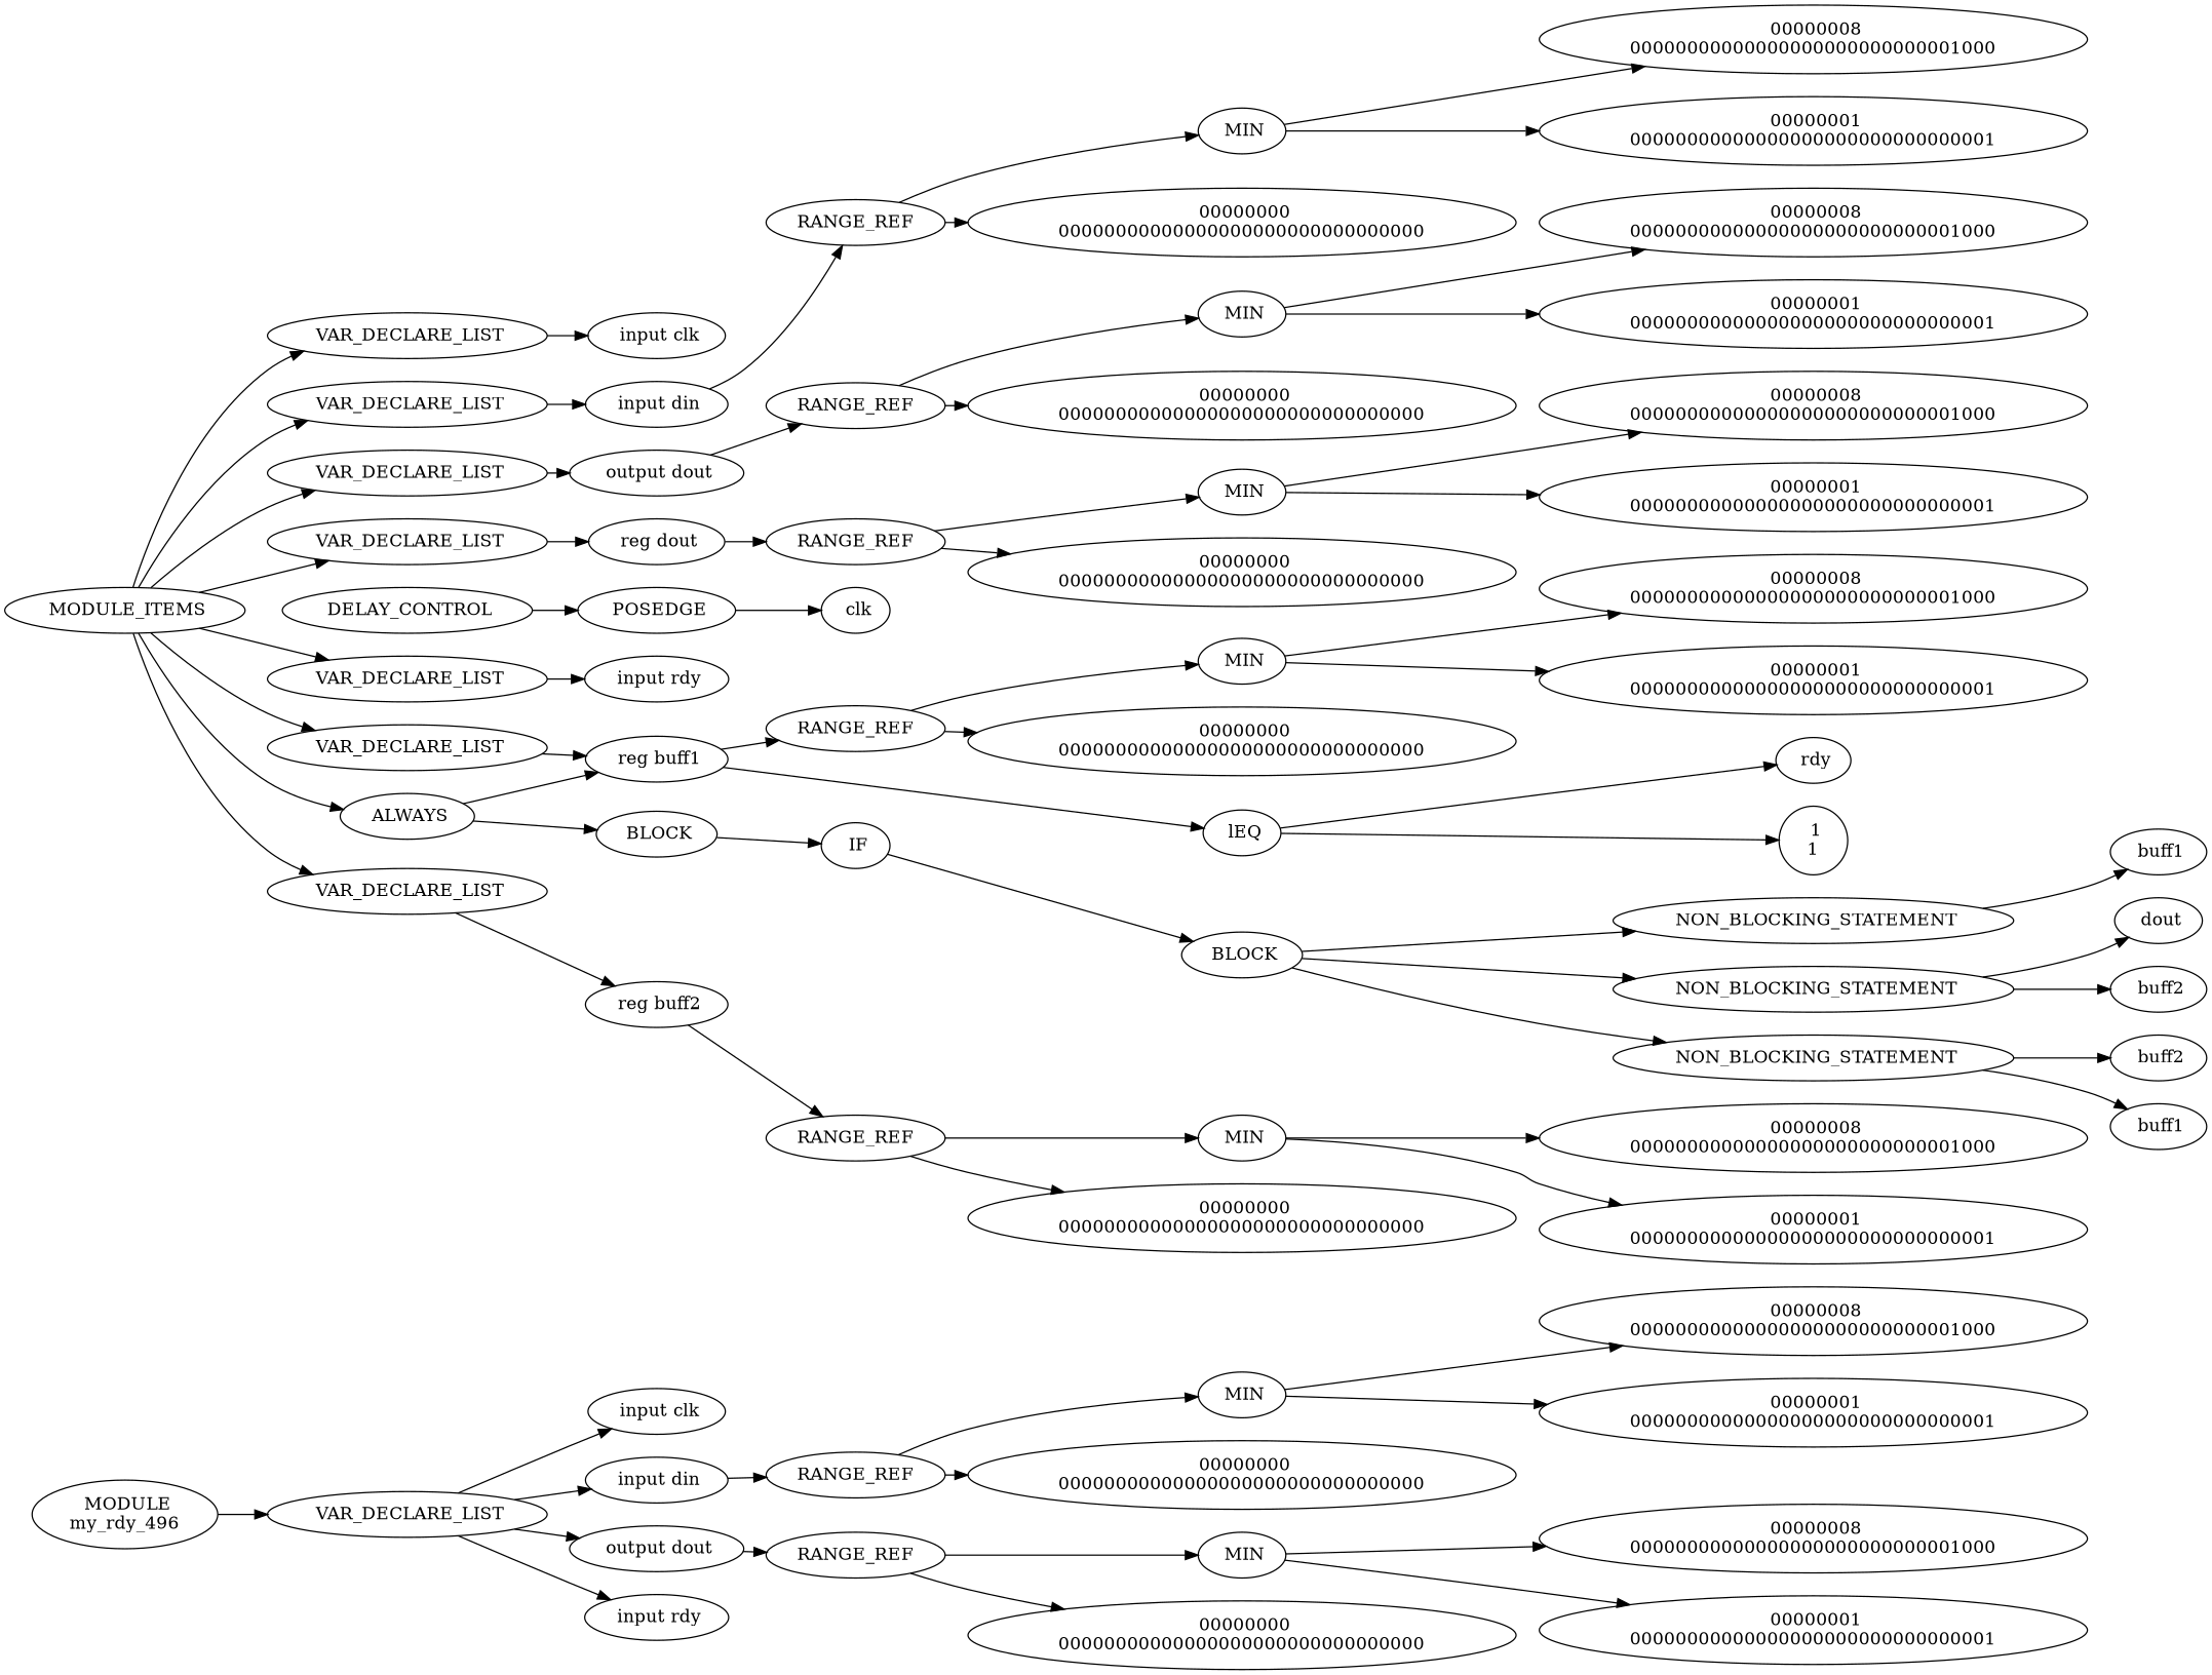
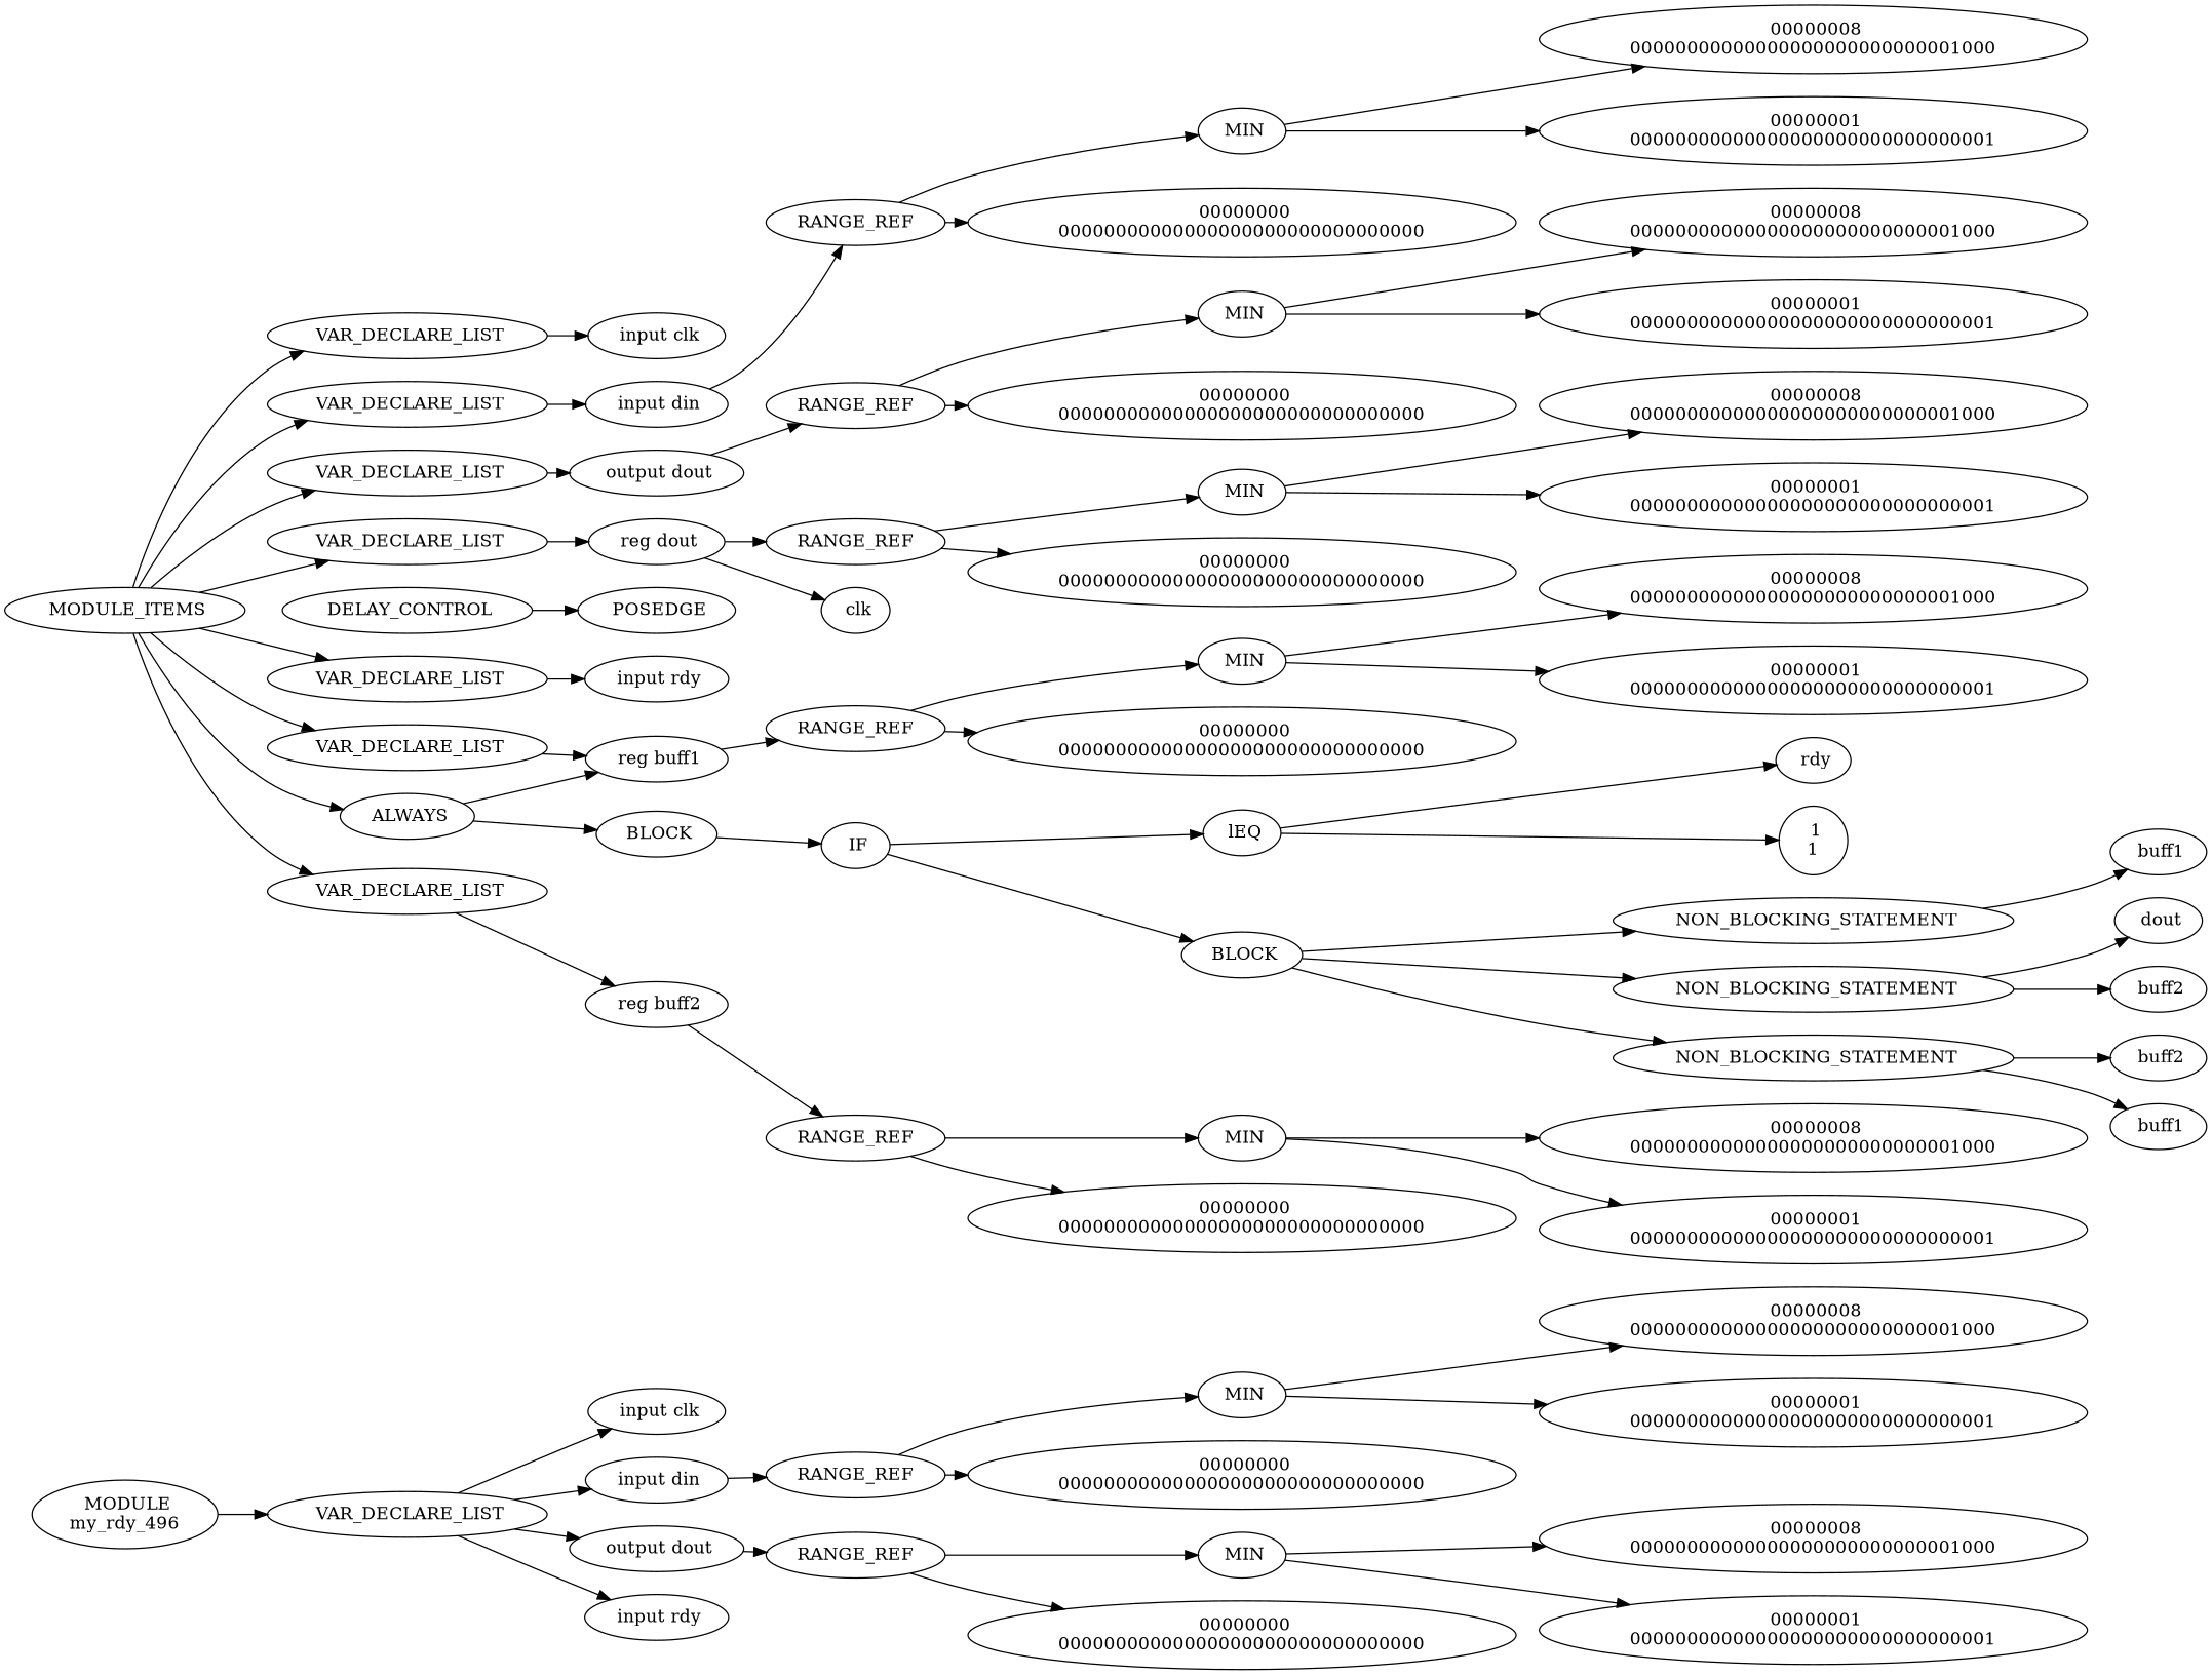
  digraph {
    rankdir=LR
    ranksep=.25
    n1 [label=< MODULE<br/>my_rdy_496>]
    n2 [label=< VAR_DECLARE_LIST>]
    n3 [label=< input clk>]
    n4 [label=< input din>]
    n5 [label=< output dout>]
    n6 [label=< input rdy>]
    n7 [label=< MODULE_ITEMS>]
    n8 [label=< VAR_DECLARE_LIST>]
    n9 [label=< VAR_DECLARE_LIST>]
    n10 [label=< VAR_DECLARE_LIST>]
    n11 [label=< VAR_DECLARE_LIST>]
    n12 [label=< VAR_DECLARE_LIST>]
    n13 [label=< VAR_DECLARE_LIST>]
    n14 [label=< VAR_DECLARE_LIST>]
    n15 [label=< ALWAYS>]
    n16 [label=<RANGE_REF>]
    n17 [label=<RANGE_REF>]
    n18 [label=< MIN>]
    n19 [label=< 00000000<br/>00000000000000000000000000000000>]
    n20 [label=< 00000008<br/>00000000000000000000000000001000>]
    n21 [label=< 00000001<br/>00000000000000000000000000000001>]
    n22 [label=< MIN>]
    n23 [label=< 00000000<br/>00000000000000000000000000000000>]
    n24 [label=< 00000008<br/>00000000000000000000000000001000>]
    n25 [label=< 00000001<br/>00000000000000000000000000000001>]
    n26 [label=< input clk>]
    n27 [label=< input din>]
    n28 [label=< output dout>]
    n29 [label=< reg dout>]
    n30 [label=< input rdy>]
    n31 [label=< reg buff1>]
    n32 [label=< reg buff2>]
    n33 [label=< BLOCK>]
    n34 [label=<RANGE_REF>]
    n35 [label=< MIN>]
    n36 [label=< 00000000<br/>00000000000000000000000000000000>]
    n37 [label=< 00000008<br/>00000000000000000000000000001000>]
    n38 [label=< 00000001<br/>00000000000000000000000000000001>]
    n39 [label=<RANGE_REF>]
    n40 [label=< MIN>]
    n41 [label=< 00000000<br/>00000000000000000000000000000000>]
    n42 [label=< 00000008<br/>00000000000000000000000000001000>]
    n43 [label=< 00000001<br/>00000000000000000000000000000001>]
    n44 [label=<RANGE_REF>]
    n45 [label=< MIN>]
    n46 [label=< 00000000<br/>00000000000000000000000000000000>]
    n47 [label=< 00000008<br/>00000000000000000000000000001000>]
    n48 [label=< 00000001<br/>00000000000000000000000000000001>]
    n49 [label=<RANGE_REF>]
    n50 [label=< MIN>]
    n51 [label=< 00000000<br/>00000000000000000000000000000000>]
    n52 [label=< 00000008<br/>00000000000000000000000000001000>]
    n53 [label=< 00000001<br/>00000000000000000000000000000001>]
    n54 [label=<RANGE_REF>]
    n55 [label=< MIN>]
    n56 [label=< 00000000<br/>00000000000000000000000000000000>]
    n57 [label=< 00000008<br/>00000000000000000000000000001000>]
    n58 [label=< 00000001<br/>00000000000000000000000000000001>]
    n59 [label=< DELAY_CONTROL>]
    n60 [label=< POSEDGE>]
    n61 [label=< IF>]
    n62 [label=< clk>]
    n63 [label=< lEQ>]
    n64 [label=< BLOCK>]
    n65 [label=< rdy>]
    n66 [label=< 1<br/>1>]
    n67 [label=< NON_BLOCKING_STATEMENT>]
    n68 [label=< NON_BLOCKING_STATEMENT>]
    n69 [label=< NON_BLOCKING_STATEMENT>]
    n70 [label=< buff1>]
    n71 [label=< dout>]
    n72 [label=< buff2>]
    n73 [label=< buff2>]
    n74 [label=< buff1>]
    n1 -> n2
    n2 -> n3
    n2 -> n4
    n2 -> n5
    n2 -> n6
    n4 -> n16
    n5 -> n17
    n7 -> n8
    n7 -> n9
    n7 -> n10
    n7 -> n11
    n7 -> n12
    n7 -> n13
    n7 -> n14
    n7 -> n15
    n8 -> n26
    n9 -> n27
    n10 -> n28
    n11 -> n29
    n12 -> n30
    n13 -> n31
    n14 -> n32
    n15 -> n31
    n15 -> n33
    n16 -> n18
    n16 -> n19
    n17 -> n22
    n17 -> n23
    n18 -> n20
    n18 -> n21
    n22 -> n24
    n22 -> n25
    n27 -> n34
    n28 -> n39
    n29 -> n44
    n31 -> n49
    n32 -> n54
    n33 -> n61
    n34 -> n35
    n34 -> n36
    n35 -> n37
    n35 -> n38
    n39 -> n40
    n39 -> n41
    n40 -> n42
    n40 -> n43
    n44 -> n45
    n44 -> n46
    n45 -> n47
    n45 -> n48
    n49 -> n50
    n49 -> n51
    n50 -> n52
    n50 -> n53
    n54 -> n55
    n54 -> n56
    n55 -> n57
    n55 -> n58
    n59 -> n60
-   n60 -> n62
-   n31 -> n63
+   n29 -> n62
+   n61 -> n63
    n61 -> n64
    n63 -> n65
    n63 -> n66
    n64 -> n67
    n64 -> n68
    n64 -> n69
    n67 -> n70
    n68 -> n71
    n68 -> n72
    n69 -> n73
    n69 -> n74
  }
